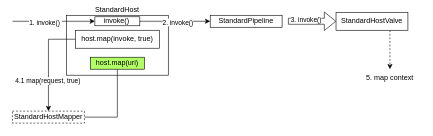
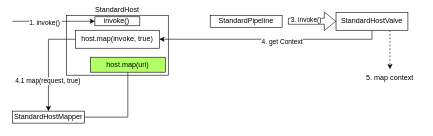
  <mxCell id="0" />
  <mxCell id="1" parent="0" />
  <mxCell id="2" value="StandardHost" style="rounded=0;whiteSpace=wrap;html=1;labelPosition=center;verticalLabelPosition=top;align=center;verticalAlign=bottom;" vertex="1" parent="1"><mxGeometry x="110" y="25" width="170" height="100" as="geometry" /></mxCell>
- <mxCell id="3" value="" style="edgeStyle=orthogonalEdgeStyle;rounded=0;orthogonalLoop=1;jettySize=auto;html=1;exitX=1;exitY=0.5;exitDx=0;exitDy=0;" edge="1" parent="1" source="7" target="8"><mxGeometry relative="1" as="geometry" /></mxCell>
- <mxCell id="4" value="2. invoke()" style="edgeLabel;html=1;align=center;verticalAlign=middle;resizable=0;points=[];" vertex="1" connectable="0" parent="3"><mxGeometry x="0.075" y="-1" relative="1" as="geometry"><mxPoint as="offset" /></mxGeometry></mxCell>
  <mxCell id="5" value="" style="endArrow=classic;html=1;rounded=0;entryX=0;entryY=0.5;entryDx=0;entryDy=0;" edge="1" parent="1" target="7"><mxGeometry width="50" height="50" relative="1" as="geometry"><mxPoint x="20" y="35" as="sourcePoint" /><mxPoint x="80" y="35" as="targetPoint" /></mxGeometry></mxCell>
  <mxCell id="6" value="1. invoke()&amp;nbsp;" style="edgeLabel;html=1;align=center;verticalAlign=middle;resizable=0;points=[];" vertex="1" connectable="0" parent="5"><mxGeometry x="-0.211" y="-1" relative="1" as="geometry"><mxPoint as="offset" /></mxGeometry></mxCell>
  <mxCell id="7" value="invoke()&amp;nbsp;" style="text;html=1;strokeColor=default;fillColor=none;align=center;verticalAlign=middle;whiteSpace=wrap;rounded=0;" vertex="1" parent="1"><mxGeometry x="157.5" y="27.5" width="75" height="15" as="geometry" /></mxCell>
  <mxCell id="8" value="StandardPipeline" style="whiteSpace=wrap;html=1;verticalAlign=middle;rounded=0;labelPosition=center;verticalLabelPosition=middle;align=center;" vertex="1" parent="1"><mxGeometry x="350" y="25" width="120" height="20" as="geometry" /></mxCell>
  <mxCell id="9" value="" style="shape=flexArrow;endArrow=classic;html=1;rounded=0;" edge="1" parent="1" target="14"><mxGeometry width="50" height="50" relative="1" as="geometry"><mxPoint x="480" y="35" as="sourcePoint" /><mxPoint x="530" y="35" as="targetPoint" /></mxGeometry></mxCell>
  <mxCell id="10" value="3. invoke()" style="edgeLabel;html=1;align=center;verticalAlign=middle;resizable=0;points=[];" vertex="1" connectable="0" parent="9"><mxGeometry x="-0.267" y="4" relative="1" as="geometry"><mxPoint as="offset" /></mxGeometry></mxCell>
+ <mxCell id="11" style="edgeStyle=orthogonalEdgeStyle;rounded=0;orthogonalLoop=1;jettySize=auto;html=1;exitX=0.5;exitY=1;exitDx=0;exitDy=0;entryX=1;entryY=0.5;entryDx=0;entryDy=0;" edge="1" parent="1" source="14" target="17"><mxGeometry relative="1" as="geometry"><Array as="points"><mxPoint x="620" y="65" /></Array></mxGeometry></mxCell>
+ <mxCell id="12" value="4. get Context" style="edgeLabel;html=1;align=center;verticalAlign=middle;resizable=0;points=[];" vertex="1" connectable="0" parent="11"><mxGeometry x="-0.104" y="3" relative="1" as="geometry"><mxPoint as="offset" /></mxGeometry></mxCell>
  <mxCell id="13" style="edgeStyle=orthogonalEdgeStyle;rounded=0;orthogonalLoop=1;jettySize=auto;html=1;exitX=0.75;exitY=1;exitDx=0;exitDy=0;dashed=1;" edge="1" parent="1" source="14"><mxGeometry relative="1" as="geometry"><mxPoint x="650" y="115" as="targetPoint" /></mxGeometry></mxCell>
  <mxCell id="14" value="StandardHostValve" style="rounded=0;whiteSpace=wrap;html=1;" vertex="1" parent="1"><mxGeometry x="560" y="20" width="120" height="30" as="geometry" /></mxCell>
  <mxCell id="15" style="edgeStyle=orthogonalEdgeStyle;rounded=0;orthogonalLoop=1;jettySize=auto;html=1;exitX=0;exitY=0.5;exitDx=0;exitDy=0;entryX=0.5;entryY=0;entryDx=0;entryDy=0;" edge="1" parent="1" source="17" target="19"><mxGeometry relative="1" as="geometry" /></mxCell>
  <mxCell id="16" value="4.1 map(request, true)" style="edgeLabel;html=1;align=center;verticalAlign=middle;resizable=0;points=[];" vertex="1" connectable="0" parent="15"><mxGeometry x="0.379" y="-2" relative="1" as="geometry"><mxPoint as="offset" /></mxGeometry></mxCell>
  <mxCell id="17" value="host.map(invoke, true)" style="text;html=1;align=center;verticalAlign=middle;whiteSpace=wrap;rounded=0;strokeColor=default;" vertex="1" parent="1"><mxGeometry x="125" y="50" width="140" height="30" as="geometry" /></mxCell>
  <mxCell id="18" style="edgeStyle=orthogonalEdgeStyle;rounded=0;orthogonalLoop=1;jettySize=auto;html=1;exitX=1;exitY=0.5;exitDx=0;exitDy=0;entryX=0.5;entryY=1;entryDx=0;entryDy=0;endArrow=none;" edge="1" parent="1" source="19" target="20"><mxGeometry relative="1" as="geometry" /></mxCell>
- <mxCell id="19" value="StandardHostMapper" style="rounded=0;whiteSpace=wrap;html=1;dashed=1;" vertex="1" parent="1"><mxGeometry x="20" y="185" width="120" height="20" as="geometry" /></mxCell>
- <mxCell id="20" value="host.map(uri)" style="text;html=1;strokeColor=default;fillColor=#B3FF66;align=center;verticalAlign=middle;whiteSpace=wrap;rounded=0;" vertex="1" parent="1"><mxGeometry x="150" y="95" width="90" height="20" as="geometry" /></mxCell>
+ <mxCell id="19" value="StandardHostMapper" style="rounded=0;whiteSpace=wrap;html=1;" vertex="1" parent="1"><mxGeometry x="20" y="185" width="120" height="20" as="geometry" /></mxCell>
+ <mxCell id="20" value="host.map(uri)" style="text;html=1;strokeColor=default;fillColor=#B3FF66;align=center;verticalAlign=middle;whiteSpace=wrap;rounded=0;" vertex="1" parent="1"><mxGeometry x="150" y="95" width="125" height="25" as="geometry" /></mxCell>
  <mxCell id="21" value="5. map context" style="text;html=1;strokeColor=none;fillColor=none;align=center;verticalAlign=middle;whiteSpace=wrap;rounded=0;" vertex="1" parent="1"><mxGeometry x="600" y="115" width="100" height="30" as="geometry" /></mxCell>
